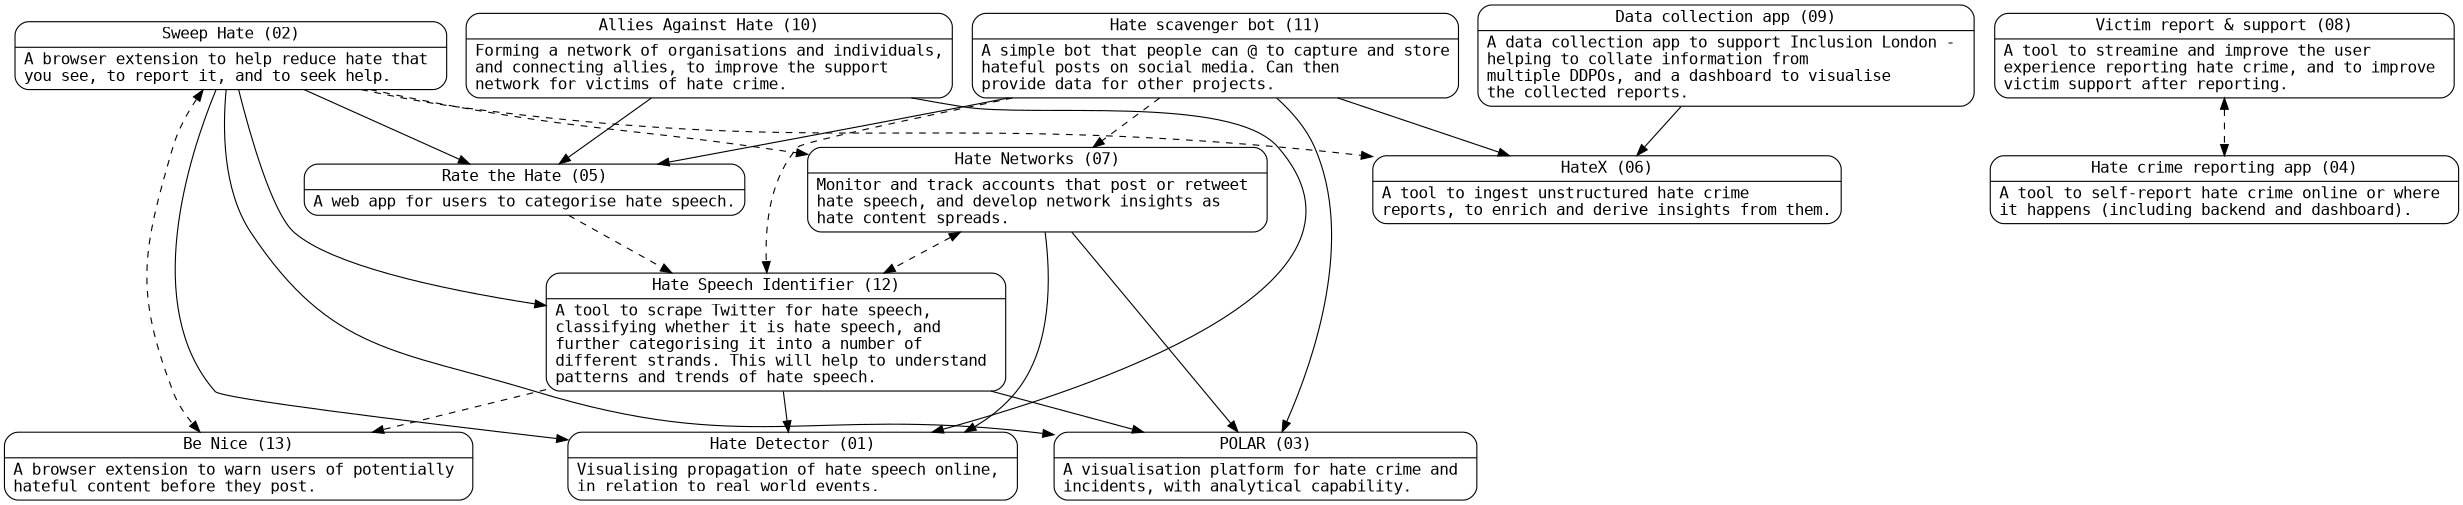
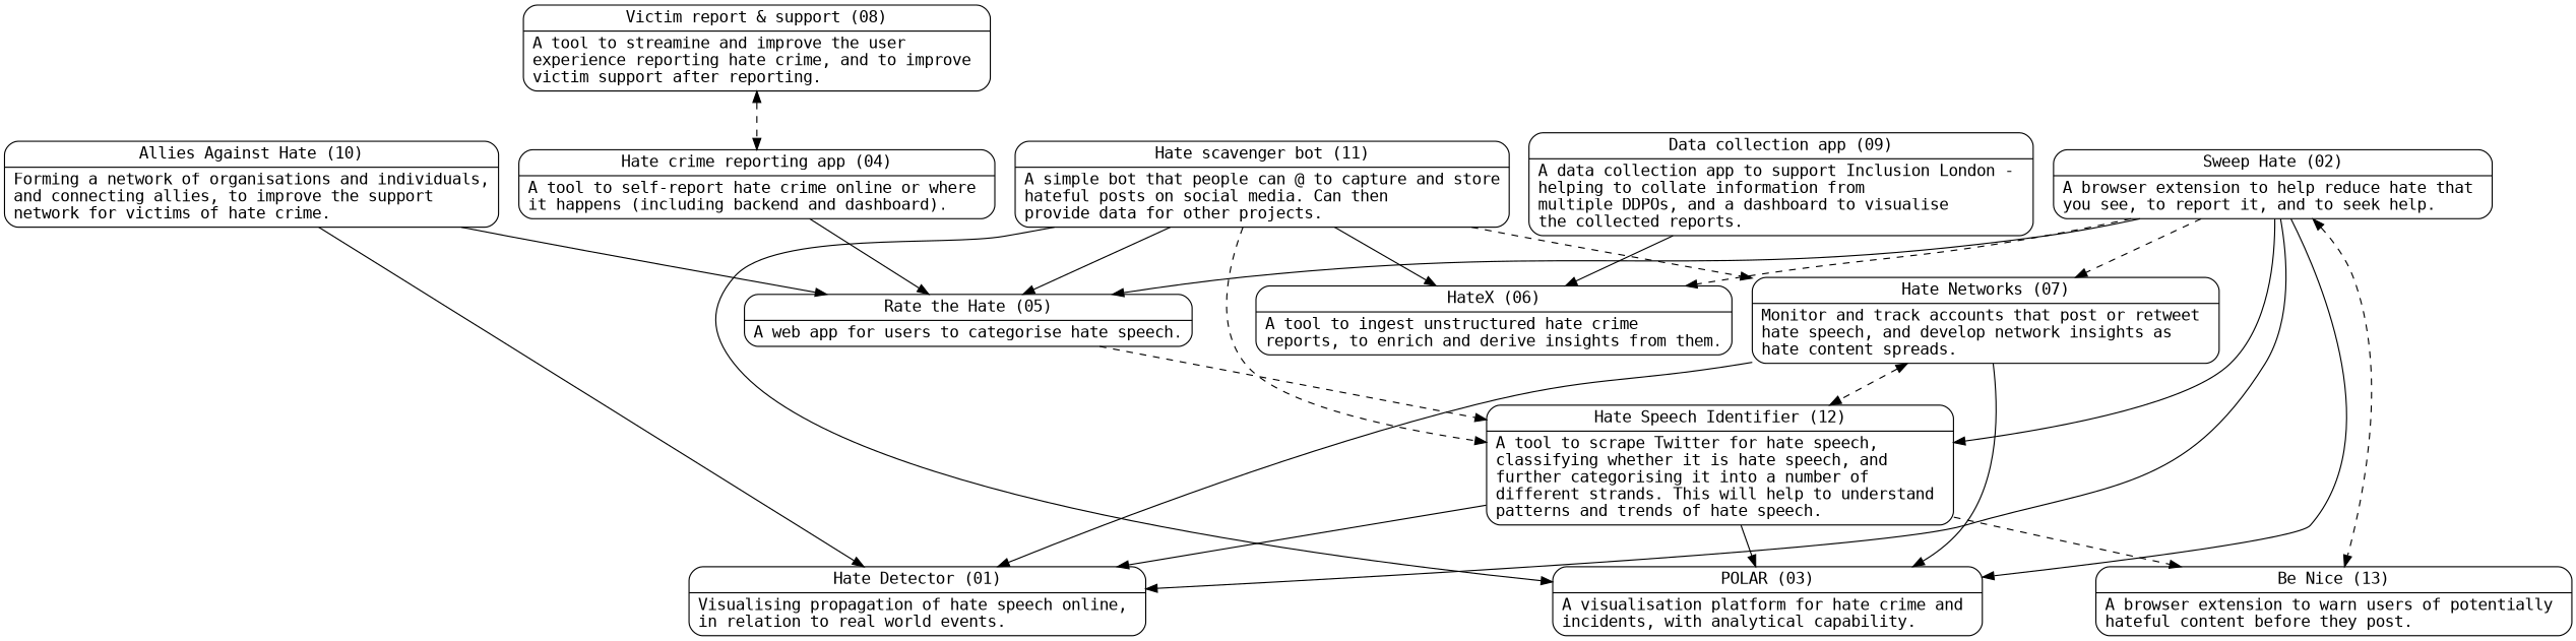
  digraph {
    fontname="DejaVu Sans Mono"
    node [fontname="DejaVu Sans Mono" shape=Mrecord]
    edge [fontname="DejaVu Sans Mono"]
    n1 [label="{<f0> Hate Detector (01)           |<f1> Visualising propagation of hate speech online, \lin relation to real world events.\l}"]
    n2 [label="{<f0> Sweep Hate (02)              |<f1> A browser extension to help reduce hate that \lyou see, to report it, and to seek help.\l}"]
    n3 [label="{<f0> POLAR (03)                   |<f1> A visualisation platform for hate crime and \lincidents, with analytical capability.\l}"]
    n4 [label="{<f0> Rate the Hate (05)           |<f1> A web app for users to categorise hate speech.\l}"]
    n5 [label="{<f0> HateX (06)                   |<f1> A tool to ingest unstructured hate crime \lreports, to enrich and derive insights from them.\l}"]
    n6 [label="{<f0> Hate Networks (07)           |<f1> Monitor and track accounts that post or retweet \lhate speech, and develop network insights as \lhate content spreads.\l}"]
    n7 [label="{<f0> Hate Speech Identifier (12) |<f1> A tool to scrape Twitter for hate speech, \lclassifying whether it is hate speech, and \lfurther categorising it into a number of \ldifferent strands. This will help to understand \lpatterns and trends of hate speech.\l}"]
    n8 [label="{<f0> Be Nice (13)                |<f1> A browser extension to warn users of potentially \lhateful content before they post.\l}"]
    n9 [label="{<f0> Hate crime reporting app (04)|<f1> A tool to self-report hate crime online or where \lit happens (including backend and dashboard).\l}"]
    n10 [label="{<f0> Victim report & support (08) |<f1> A tool to streamine and improve the user \lexperience reporting hate crime, and to improve \lvictim support after reporting.\l}"]
    n11 [label="{<f0> Data collection app (09)     |<f1> A data collection app to support Inclusion London - \lhelping to collate information from \lmultiple DDPOs, and a dashboard to visualise \lthe collected reports.\l}"]
    n12 [label="{<f0> Allies Against Hate (10)    |<f1> Forming a network of organisations and individuals,\land connecting allies, to improve the support \lnetwork for victims of hate crime.\l}"]
    n13 [label="{<f0> Hate scavenger bot (11)     |<f1> A simple bot that people can @ to capture and store\lhateful posts on social media. Can then \lprovide data for other projects.\l}"]
    n2 -> n1
    n2 -> n3
    n2 -> n4
    n2 -> n5 [style=dashed]
    n2 -> n6 [style=dashed]
    n2 -> n7
    n2 -> n8 [dir=both style=dashed]
    n4 -> n7 [style=dashed]
    n6 -> n1
    n6 -> n3
    n6 -> n7 [dir=both style=dashed]
    n7 -> n1
    n7 -> n3
    n7 -> n8 [style=dashed]
+   n9 -> n4
    n10 -> n9 [dir=both style=dashed]
    n11 -> n5
    n12 -> n1
    n12 -> n4
    n13 -> n3
    n13 -> n4
    n13 -> n5
    n13 -> n6 [style=dashed]
    n13 -> n7 [style=dashed]
  }
